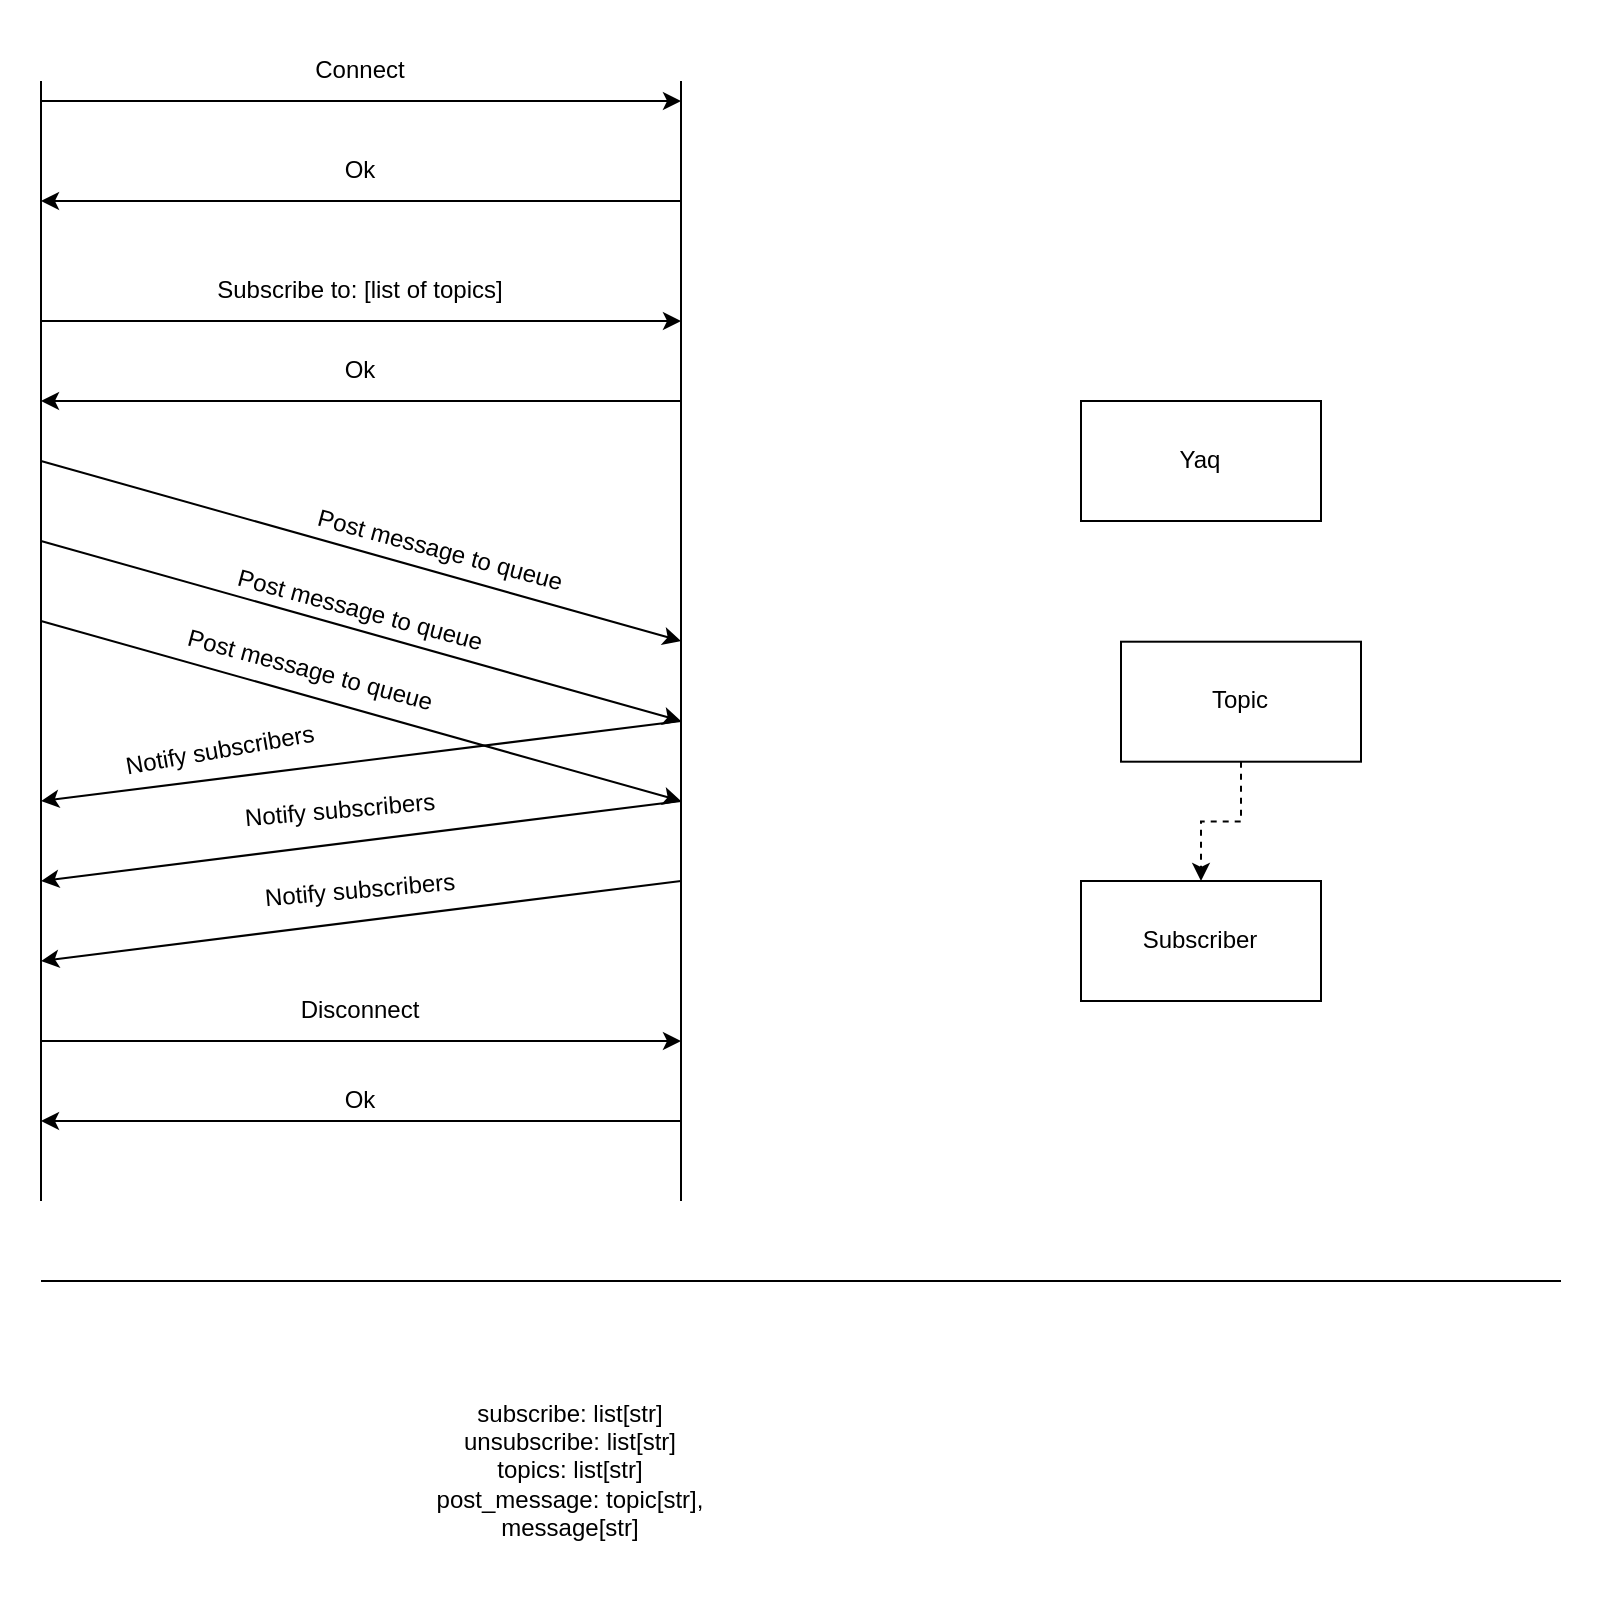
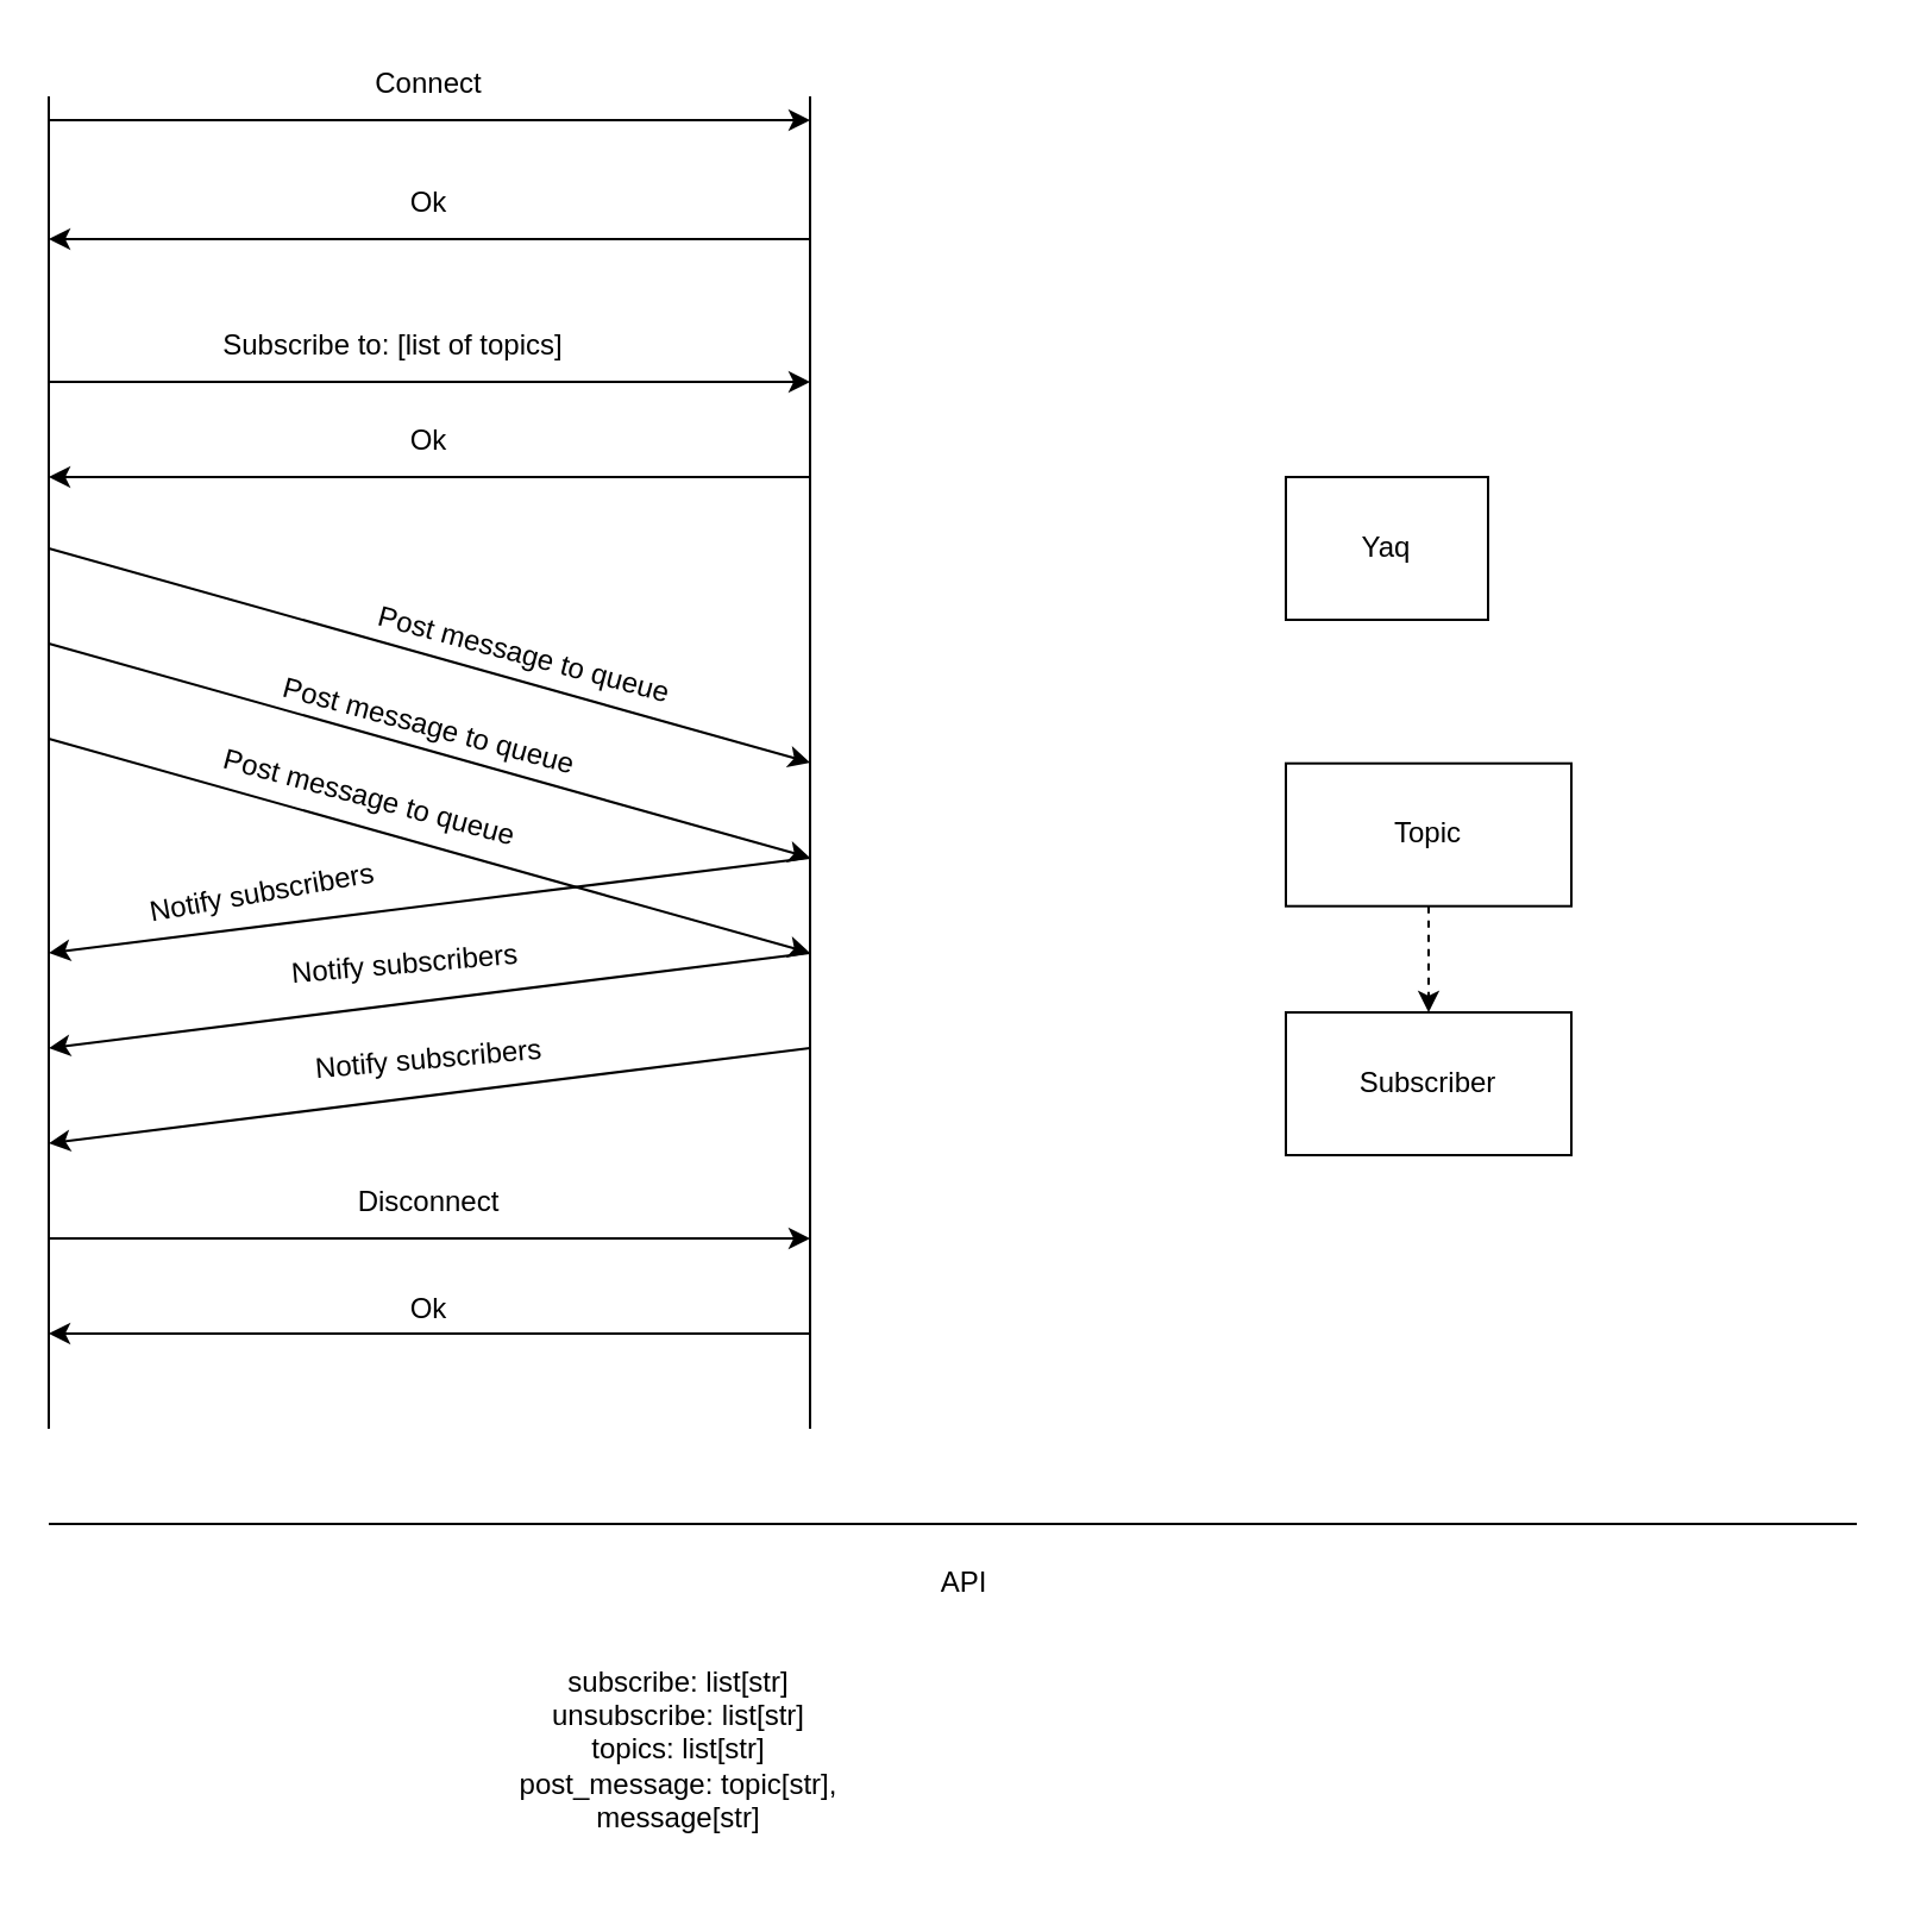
  <mxCell id="0" />
  <mxCell id="1" parent="0" />
  <mxCell id="2" value="" style="endArrow=none;html=1;rounded=0;" parent="1" edge="1"><mxGeometry width="50" height="50" relative="1" as="geometry"><mxPoint x="20" y="600" as="sourcePoint" /><mxPoint x="20" y="40" as="targetPoint" /></mxGeometry></mxCell>
  <mxCell id="3" value="" style="endArrow=none;html=1;rounded=0;" parent="1" edge="1"><mxGeometry width="50" height="50" relative="1" as="geometry"><mxPoint x="340" y="600" as="sourcePoint" /><mxPoint x="340" y="40" as="targetPoint" /></mxGeometry></mxCell>
  <mxCell id="4" value="" style="endArrow=classic;html=1;rounded=0;" parent="1" edge="1"><mxGeometry width="50" height="50" relative="1" as="geometry"><mxPoint x="20" y="50" as="sourcePoint" /><mxPoint x="340" y="50" as="targetPoint" /></mxGeometry></mxCell>
  <mxCell id="5" value="" style="endArrow=classic;html=1;rounded=0;" parent="1" edge="1"><mxGeometry width="50" height="50" relative="1" as="geometry"><mxPoint x="340" y="100" as="sourcePoint" /><mxPoint x="20" y="100" as="targetPoint" /></mxGeometry></mxCell>
  <mxCell id="6" value="" style="endArrow=classic;html=1;rounded=0;" parent="1" edge="1"><mxGeometry width="50" height="50" relative="1" as="geometry"><mxPoint x="20" y="160" as="sourcePoint" /><mxPoint x="340" y="160" as="targetPoint" /></mxGeometry></mxCell>
  <mxCell id="7" value="Connect" style="text;html=1;align=center;verticalAlign=middle;whiteSpace=wrap;rounded=0;" parent="1" vertex="1"><mxGeometry x="150" y="20" width="60" height="30" as="geometry" /></mxCell>
  <mxCell id="8" value="Ok" style="text;html=1;align=center;verticalAlign=middle;whiteSpace=wrap;rounded=0;" parent="1" vertex="1"><mxGeometry x="150" y="70" width="60" height="30" as="geometry" /></mxCell>
- <mxCell id="9" value="Subscribe to: [list of topics]" style="text;html=1;align=center;verticalAlign=middle;whiteSpace=wrap;rounded=0;" parent="1" vertex="1"><mxGeometry x="105" y="130" width="150" height="30" as="geometry" /></mxCell>
+ <mxCell id="9" value="Subscribe to: [list of topics]" style="text;html=1;align=center;verticalAlign=middle;whiteSpace=wrap;rounded=0;" parent="1" vertex="1"><mxGeometry x="90" y="130" width="150" height="30" as="geometry" /></mxCell>
  <mxCell id="10" value="" style="endArrow=classic;html=1;rounded=0;" parent="1" edge="1"><mxGeometry width="50" height="50" relative="1" as="geometry"><mxPoint x="340" y="200" as="sourcePoint" /><mxPoint x="20" y="200" as="targetPoint" /></mxGeometry></mxCell>
  <mxCell id="11" value="Ok" style="text;html=1;align=center;verticalAlign=middle;whiteSpace=wrap;rounded=0;" parent="1" vertex="1"><mxGeometry x="150" y="170" width="60" height="30" as="geometry" /></mxCell>
  <mxCell id="12" value="" style="endArrow=classic;html=1;rounded=0;" parent="1" edge="1"><mxGeometry width="50" height="50" relative="1" as="geometry"><mxPoint x="340" y="360" as="sourcePoint" /><mxPoint x="20" y="400" as="targetPoint" /></mxGeometry></mxCell>
  <mxCell id="13" value="" style="endArrow=classic;html=1;rounded=0;" parent="1" edge="1"><mxGeometry width="50" height="50" relative="1" as="geometry"><mxPoint x="340" y="400" as="sourcePoint" /><mxPoint x="20" y="440" as="targetPoint" /></mxGeometry></mxCell>
  <mxCell id="14" value="" style="endArrow=classic;html=1;rounded=0;" parent="1" edge="1"><mxGeometry width="50" height="50" relative="1" as="geometry"><mxPoint x="340" y="440" as="sourcePoint" /><mxPoint x="20" y="480" as="targetPoint" /></mxGeometry></mxCell>
  <mxCell id="15" value="" style="endArrow=classic;html=1;rounded=0;" parent="1" edge="1"><mxGeometry width="50" height="50" relative="1" as="geometry"><mxPoint x="20" y="230" as="sourcePoint" /><mxPoint x="340" y="320" as="targetPoint" /></mxGeometry></mxCell>
  <mxCell id="16" value="" style="endArrow=classic;html=1;rounded=0;" parent="1" edge="1"><mxGeometry width="50" height="50" relative="1" as="geometry"><mxPoint x="20" y="310" as="sourcePoint" /><mxPoint x="340" y="400" as="targetPoint" /></mxGeometry></mxCell>
  <mxCell id="17" value="" style="endArrow=classic;html=1;rounded=0;" parent="1" edge="1"><mxGeometry width="50" height="50" relative="1" as="geometry"><mxPoint x="20" y="270" as="sourcePoint" /><mxPoint x="340" y="360" as="targetPoint" /></mxGeometry></mxCell>
  <mxCell id="18" value="Post message to queue" style="text;html=1;align=center;verticalAlign=middle;whiteSpace=wrap;rounded=0;rotation=15;" parent="1" vertex="1"><mxGeometry x="150" y="260.35" width="140" height="30" as="geometry" /></mxCell>
  <mxCell id="19" value="Post message to queue" style="text;html=1;align=center;verticalAlign=middle;whiteSpace=wrap;rounded=0;rotation=15;" parent="1" vertex="1"><mxGeometry x="109.997" y="290.346" width="140" height="30" as="geometry" /></mxCell>
  <mxCell id="20" value="Post message&amp;nbsp;to queue" style="text;html=1;align=center;verticalAlign=middle;whiteSpace=wrap;rounded=0;rotation=15;" parent="1" vertex="1"><mxGeometry x="84.997" y="320.346" width="140" height="30" as="geometry" /></mxCell>
  <mxCell id="21" value="Notify subscribers" style="text;html=1;align=center;verticalAlign=middle;whiteSpace=wrap;rounded=0;rotation=-5;" parent="1" vertex="1"><mxGeometry x="109.997" y="429.996" width="140" height="30" as="geometry" /></mxCell>
  <mxCell id="22" value="Notify subscribers" style="text;html=1;align=center;verticalAlign=middle;whiteSpace=wrap;rounded=0;rotation=-5;" parent="1" vertex="1"><mxGeometry x="100.001" y="390.004" width="140" height="30" as="geometry" /></mxCell>
  <mxCell id="23" value="Notify subscribers" style="text;html=1;align=center;verticalAlign=middle;whiteSpace=wrap;rounded=0;rotation=-10;" parent="1" vertex="1"><mxGeometry x="40.001" y="360.004" width="140" height="30" as="geometry" /></mxCell>
  <mxCell id="24" value="" style="endArrow=classic;html=1;rounded=0;" parent="1" edge="1"><mxGeometry width="50" height="50" relative="1" as="geometry"><mxPoint x="20" y="520" as="sourcePoint" /><mxPoint x="340" y="520" as="targetPoint" /></mxGeometry></mxCell>
  <mxCell id="25" value="Disconnect" style="text;html=1;align=center;verticalAlign=middle;whiteSpace=wrap;rounded=0;rotation=0;" parent="1" vertex="1"><mxGeometry x="110.001" y="490.004" width="140" height="30" as="geometry" /></mxCell>
  <mxCell id="26" value="" style="endArrow=classic;html=1;rounded=0;" parent="1" edge="1"><mxGeometry width="50" height="50" relative="1" as="geometry"><mxPoint x="340" y="560" as="sourcePoint" /><mxPoint x="20" y="560" as="targetPoint" /></mxGeometry></mxCell>
  <mxCell id="27" value="Ok" style="text;html=1;align=center;verticalAlign=middle;whiteSpace=wrap;rounded=0;rotation=0;" parent="1" vertex="1"><mxGeometry x="110" y="535" width="140" height="30" as="geometry" /></mxCell>
- <mxCell id="28" value="Yaq" style="rounded=0;whiteSpace=wrap;html=1;" parent="1" vertex="1"><mxGeometry x="540" y="200" width="120" height="60" as="geometry" /></mxCell>
+ <mxCell id="28" value="Yaq" style="rounded=0;whiteSpace=wrap;html=1;" parent="1" vertex="1"><mxGeometry x="540" y="200" width="85" height="60" as="geometry" /></mxCell>
  <mxCell id="29" style="edgeStyle=orthogonalEdgeStyle;rounded=0;orthogonalLoop=1;jettySize=auto;html=1;exitX=0.5;exitY=1;exitDx=0;exitDy=0;entryX=0.5;entryY=0;entryDx=0;entryDy=0;dashed=1;" parent="1" source="30" target="31" edge="1"><mxGeometry relative="1" as="geometry" /></mxCell>
- <mxCell id="30" value="Topic" style="rounded=0;whiteSpace=wrap;html=1;" parent="1" vertex="1"><mxGeometry x="560" y="320.35" width="120" height="60" as="geometry" /></mxCell>
- <mxCell id="31" value="Subscriber" style="rounded=0;whiteSpace=wrap;html=1;" parent="1" vertex="1"><mxGeometry x="540" y="440" width="120" height="60" as="geometry" /></mxCell>
+ <mxCell id="30" value="Topic" style="rounded=0;whiteSpace=wrap;html=1;" parent="1" vertex="1"><mxGeometry x="540" y="320.35" width="120" height="60" as="geometry" /></mxCell>
+ <mxCell id="31" value="Subscriber" style="rounded=0;whiteSpace=wrap;html=1;" parent="1" vertex="1"><mxGeometry x="540" y="425" width="120" height="60" as="geometry" /></mxCell>
  <mxCell id="32" value="" style="endArrow=none;html=1;rounded=0;" edge="1" parent="1"><mxGeometry width="50" height="50" relative="1" as="geometry"><mxPoint x="20" y="640" as="sourcePoint" /><mxPoint x="780" y="640" as="targetPoint" /></mxGeometry></mxCell>
+ <mxCell id="33" value="API" style="text;html=1;align=center;verticalAlign=middle;whiteSpace=wrap;rounded=0;" vertex="1" parent="1"><mxGeometry x="375" y="650" width="60" height="30" as="geometry" /></mxCell>
  <mxCell id="34" value="subscribe: list[str]&lt;div&gt;unsubscribe: list[str]&lt;/div&gt;&lt;div&gt;topics: list[str]&lt;/div&gt;&lt;div&gt;post_message: topic[str], message[str]&lt;/div&gt;" style="text;html=1;align=center;verticalAlign=middle;whiteSpace=wrap;rounded=0;" vertex="1" parent="1"><mxGeometry x="195" y="680" width="180" height="110" as="geometry" /></mxCell>
